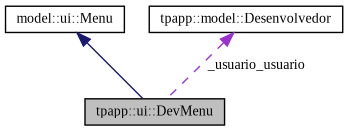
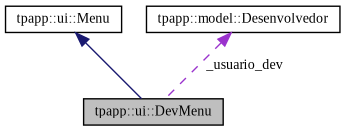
  digraph {
    fontname="Liberation Serif"
    node [color=black fillcolor=white fontname="Liberation Serif" fontsize=10 shape=record style=filled]
    edge [dir=back fontname="Liberation Serif" fontsize=10 labelfontname=Helvetica labelfontsize=10]
    n1 [fillcolor=grey75 fontcolor=black height=0.2 label="tpapp::ui::DevMenu" width=0.4]
-   n2 [height=0.2 label="model::ui::Menu" width=0.4]
+   n2 [height=0.2 label="tpapp::ui::Menu" width=0.4]
    n3 [height=0.2 label="tpapp::model::Desenvolvedor" width=0.4]
    n2 -> n1 [color=midnightblue style=solid]
-   n3 -> n1 [color=darkorchid3 label=" _usuario_usuario" style=dashed]
+   n3 -> n1 [color=darkorchid3 label=" _usuario_dev" style=dashed]
  }
